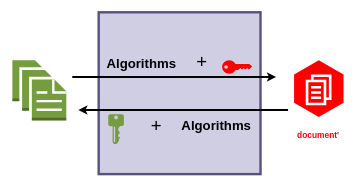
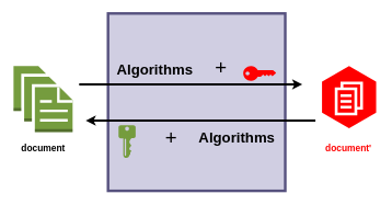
  <mxCell id="0" />
  <mxCell id="1" parent="0" />
  <mxCell id="2" value="" style="whiteSpace=wrap;html=1;aspect=fixed;fillColor=#d0cee2;strokeColor=#56517e;strokeWidth=4;" vertex="1" parent="1"><mxGeometry x="164" y="20" width="270" height="270" as="geometry" /></mxCell>
  <mxCell id="3" value="" style="outlineConnect=0;dashed=0;verticalLabelPosition=bottom;verticalAlign=top;align=center;html=1;shape=mxgraph.aws3.documents;fillColor=#759C3E;gradientColor=none;" vertex="1" parent="1"><mxGeometry x="20" y="100" width="90" height="100.5" as="geometry" /></mxCell>
  <mxCell id="4" value="" style="endArrow=classic;html=1;rounded=0;strokeWidth=3;" edge="1" parent="1"><mxGeometry width="50" height="50" relative="1" as="geometry"><mxPoint x="120" y="128" as="sourcePoint" /><mxPoint x="460" y="128" as="targetPoint" /></mxGeometry></mxCell>
  <mxCell id="5" value="" style="endArrow=classic;html=1;rounded=0;strokeWidth=3;" edge="1" parent="1"><mxGeometry width="50" height="50" relative="1" as="geometry"><mxPoint x="480" y="183" as="sourcePoint" /><mxPoint x="130" y="183" as="targetPoint" /></mxGeometry></mxCell>
  <mxCell id="6" value="" style="sketch=0;aspect=fixed;pointerEvents=1;shadow=0;dashed=0;html=1;strokeColor=none;labelPosition=center;verticalLabelPosition=bottom;verticalAlign=top;align=center;fillColor=#759C3E;shape=mxgraph.mscae.enterprise.key_permissions" vertex="1" parent="1"><mxGeometry x="180" y="190" width="26" height="50" as="geometry" /></mxCell>
  <mxCell id="7" value="&lt;font style=&quot;font-size: 22px;&quot;&gt;Algorithms&lt;/font&gt;" style="text;html=1;align=center;verticalAlign=middle;resizable=0;points=[];autosize=1;strokeColor=none;fillColor=none;fontStyle=1" vertex="1" parent="1"><mxGeometry x="165" y="86" width="140" height="40" as="geometry" /></mxCell>
  <mxCell id="8" value="&lt;font style=&quot;font-size: 31px;&quot;&gt;+&lt;/font&gt;" style="text;html=1;align=center;verticalAlign=middle;resizable=0;points=[];autosize=1;strokeColor=none;fillColor=none;" vertex="1" parent="1"><mxGeometry x="316" y="78" width="40" height="50" as="geometry" /></mxCell>
  <mxCell id="9" value="&lt;font style=&quot;font-size: 22px;&quot;&gt;Algorithms&lt;/font&gt;" style="text;html=1;align=center;verticalAlign=middle;resizable=0;points=[];autosize=1;strokeColor=none;fillColor=none;fontStyle=1" vertex="1" parent="1"><mxGeometry x="290" y="190" width="140" height="40" as="geometry" /></mxCell>
  <mxCell id="10" value="&lt;font style=&quot;font-size: 31px;&quot;&gt;+&lt;/font&gt;" style="text;html=1;align=center;verticalAlign=middle;resizable=0;points=[];autosize=1;strokeColor=none;fillColor=none;" vertex="1" parent="1"><mxGeometry x="240" y="185" width="40" height="50" as="geometry" /></mxCell>
  <mxCell id="11" value="" style="outlineConnect=0;dashed=0;verticalLabelPosition=bottom;verticalAlign=top;align=center;html=1;shape=mxgraph.aws3.workdocs;fillColor=#FF0000;gradientDirection=north;fontColor=#000000;strokeColor=#B09500;" vertex="1" parent="1"><mxGeometry x="490" y="100" width="82.5" height="94.5" as="geometry" /></mxCell>
  <mxCell id="12" value="" style="points=[[0,0.5,0],[0.24,0,0],[0.5,0.28,0],[0.995,0.475,0],[0.5,0.72,0],[0.24,1,0]];verticalLabelPosition=bottom;sketch=0;html=1;verticalAlign=top;aspect=fixed;align=center;pointerEvents=1;shape=mxgraph.cisco19.key;fillColor=#FF0000;strokeColor=none;" vertex="1" parent="1"><mxGeometry x="370" y="100" width="50" height="22.5" as="geometry" /></mxCell>
+ <mxCell id="13" value="&lt;font style=&quot;font-size: 14px;&quot;&gt;&lt;b&gt;document&lt;/b&gt;&lt;/font&gt;" style="text;html=1;align=center;verticalAlign=middle;resizable=0;points=[];autosize=1;strokeColor=none;fillColor=none;" vertex="1" parent="1"><mxGeometry x="20" y="210" width="90" height="30" as="geometry" /></mxCell>
  <mxCell id="14" value="&lt;font color=&quot;#ff0000&quot; style=&quot;font-size: 14px;&quot;&gt;&lt;b&gt;document'&lt;/b&gt;&lt;/font&gt;" style="text;html=1;align=center;verticalAlign=middle;resizable=0;points=[];autosize=1;strokeColor=none;fillColor=none;" vertex="1" parent="1"><mxGeometry x="485" y="210" width="90" height="30" as="geometry" /></mxCell>
